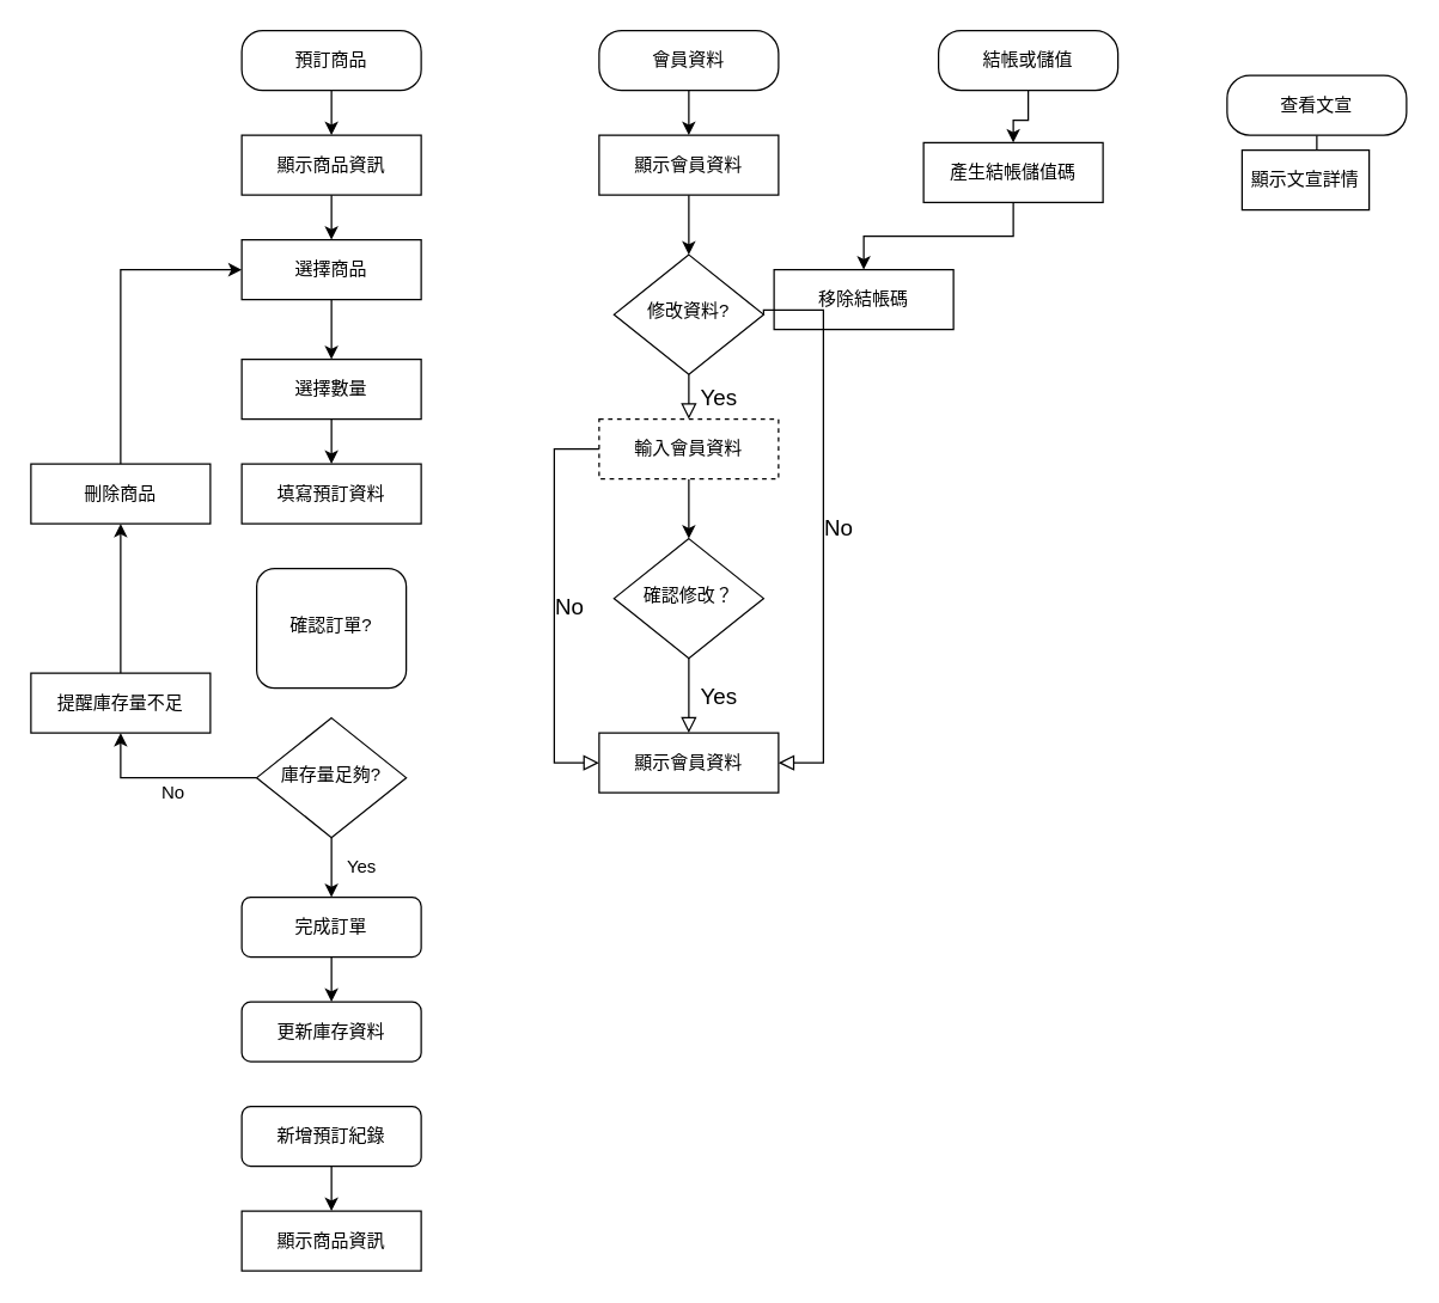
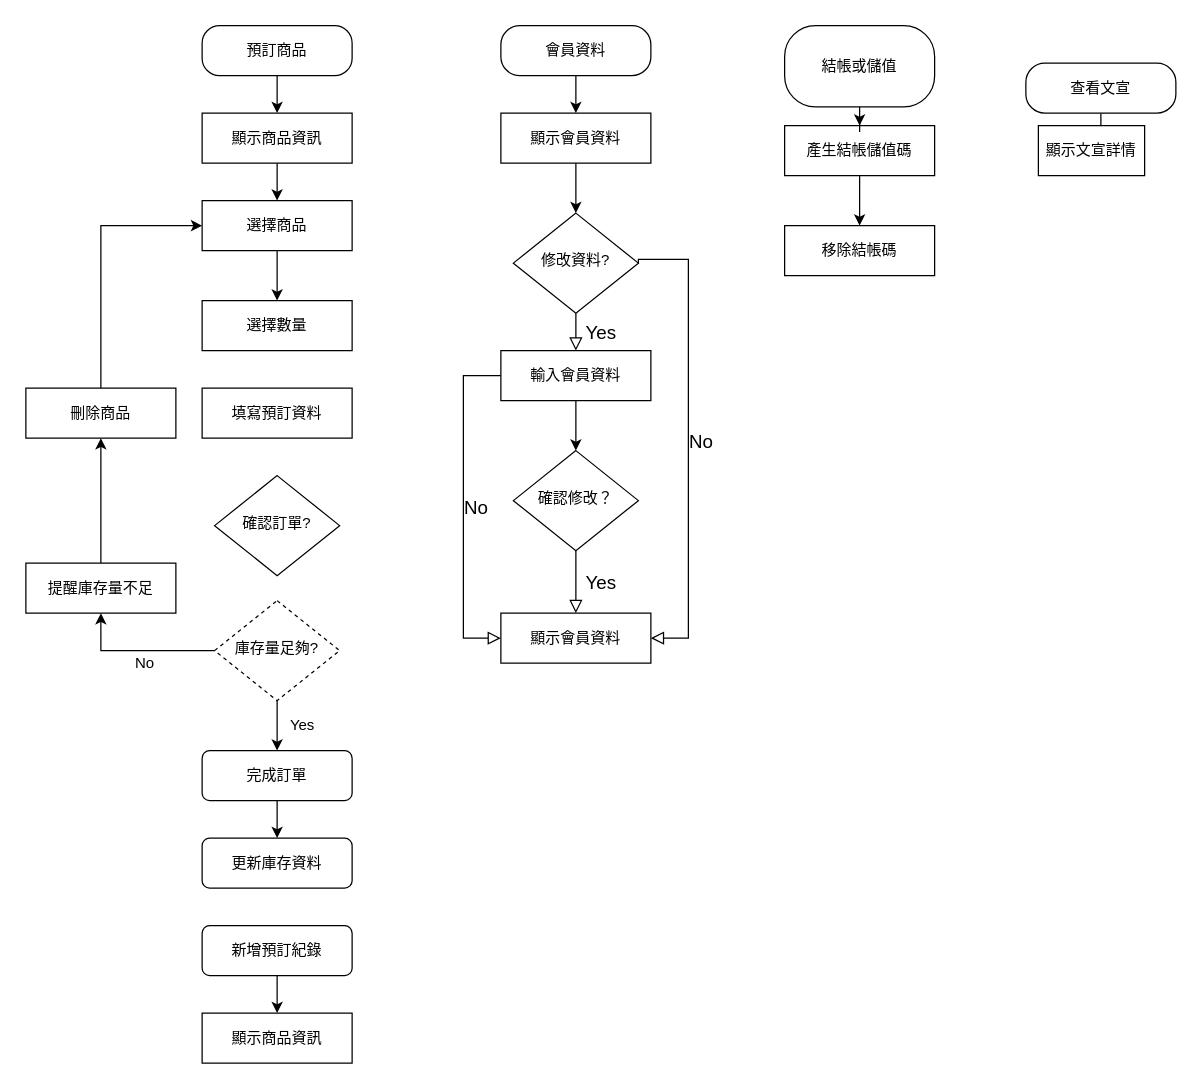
  <mxCell id="0" />
  <mxCell id="1" parent="0" />
  <mxCell id="2" style="edgeStyle=orthogonalEdgeStyle;rounded=0;orthogonalLoop=1;jettySize=auto;html=1;entryX=0.5;entryY=0;entryDx=0;entryDy=0;" parent="1" source="3" target="46" edge="1"><mxGeometry relative="1" as="geometry" /></mxCell>
  <mxCell id="3" value="預訂商品" style="rounded=1;whiteSpace=wrap;html=1;arcSize=35;" parent="1" vertex="1"><mxGeometry x="161" y="20" width="120" height="40" as="geometry" /></mxCell>
  <mxCell id="4" style="edgeStyle=orthogonalEdgeStyle;rounded=0;orthogonalLoop=1;jettySize=auto;html=1;entryX=0.5;entryY=0;entryDx=0;entryDy=0;" parent="1" source="5" target="47" edge="1"><mxGeometry relative="1" as="geometry" /></mxCell>
  <mxCell id="5" value="新增預訂紀錄" style="rounded=1;whiteSpace=wrap;html=1;" parent="1" vertex="1"><mxGeometry x="161" y="740" width="120" height="40" as="geometry" /></mxCell>
  <mxCell id="6" value="" style="edgeStyle=orthogonalEdgeStyle;rounded=0;orthogonalLoop=1;jettySize=auto;html=1;entryX=0.5;entryY=0;entryDx=0;entryDy=0;" parent="1" source="8" target="16" edge="1"><mxGeometry relative="1" as="geometry"><mxPoint x="221" y="600" as="targetPoint" /></mxGeometry></mxCell>
  <mxCell id="7" style="edgeStyle=orthogonalEdgeStyle;rounded=0;orthogonalLoop=1;jettySize=auto;html=1;entryX=0.5;entryY=1;entryDx=0;entryDy=0;" parent="1" source="8" target="13" edge="1"><mxGeometry relative="1" as="geometry" /></mxCell>
- <mxCell id="8" value="庫存量足夠?" style="rhombus;whiteSpace=wrap;html=1;shadow=0;fontFamily=Helvetica;fontSize=12;align=center;strokeWidth=1;spacing=6;spacingTop=-4;" parent="1" vertex="1"><mxGeometry x="171" y="480" width="100" height="80" as="geometry" /></mxCell>
+ <mxCell id="8" value="庫存量足夠?" style="rhombus;whiteSpace=wrap;html=1;shadow=0;fontFamily=Helvetica;fontSize=12;align=center;strokeWidth=1;spacing=6;spacingTop=-4;dashed=1;" parent="1" vertex="1"><mxGeometry x="171" y="480" width="100" height="80" as="geometry" /></mxCell>
  <mxCell id="9" value="更新庫存資料" style="rounded=1;whiteSpace=wrap;html=1;" parent="1" vertex="1"><mxGeometry x="161" y="670" width="120" height="40" as="geometry" /></mxCell>
  <mxCell id="10" value="Yes" style="text;html=1;align=center;verticalAlign=middle;resizable=0;points=[];autosize=1;" parent="1" vertex="1"><mxGeometry x="221" y="570" width="40" height="20" as="geometry" /></mxCell>
  <mxCell id="11" style="edgeStyle=orthogonalEdgeStyle;rounded=0;orthogonalLoop=1;jettySize=auto;html=1;entryX=0;entryY=0.5;entryDx=0;entryDy=0;exitX=0.5;exitY=0;exitDx=0;exitDy=0;" parent="1" source="35" target="30" edge="1"><mxGeometry relative="1" as="geometry"><Array as="points"><mxPoint x="80" y="280" /><mxPoint x="80" y="180" /></Array><mxPoint x="161" y="420" as="targetPoint" /></mxGeometry></mxCell>
  <mxCell id="12" style="edgeStyle=orthogonalEdgeStyle;rounded=0;orthogonalLoop=1;jettySize=auto;html=1;entryX=0.5;entryY=1;entryDx=0;entryDy=0;" parent="1" source="13" target="35" edge="1"><mxGeometry relative="1" as="geometry" /></mxCell>
  <mxCell id="13" value="提醒庫存量不足" style="rounded=1;whiteSpace=wrap;html=1;arcSize=0;" parent="1" vertex="1"><mxGeometry x="20" y="450" width="120" height="40" as="geometry" /></mxCell>
  <mxCell id="14" value="No" style="text;html=1;align=center;verticalAlign=middle;resizable=0;points=[];autosize=1;" parent="1" vertex="1"><mxGeometry x="100" y="520" width="30" height="20" as="geometry" /></mxCell>
  <mxCell id="15" style="edgeStyle=orthogonalEdgeStyle;rounded=0;orthogonalLoop=1;jettySize=auto;html=1;entryX=0.5;entryY=0;entryDx=0;entryDy=0;" parent="1" source="16" target="9" edge="1"><mxGeometry relative="1" as="geometry" /></mxCell>
  <mxCell id="16" value="完成訂單" style="rounded=1;whiteSpace=wrap;html=1;" parent="1" vertex="1"><mxGeometry x="161" y="600" width="120" height="40" as="geometry" /></mxCell>
  <mxCell id="17" style="edgeStyle=orthogonalEdgeStyle;rounded=0;orthogonalLoop=1;jettySize=auto;html=1;entryX=0.5;entryY=0;entryDx=0;entryDy=0;" parent="1" source="18" target="25" edge="1"><mxGeometry relative="1" as="geometry" /></mxCell>
  <mxCell id="18" value="會員資料" style="rounded=1;whiteSpace=wrap;html=1;fontSize=12;glass=0;strokeWidth=1;shadow=0;arcSize=38;" parent="1" vertex="1"><mxGeometry x="400" y="20" width="120" height="40" as="geometry" /></mxCell>
  <mxCell id="19" value="修改資料?" style="rhombus;whiteSpace=wrap;html=1;shadow=0;fontFamily=Helvetica;fontSize=12;align=center;strokeWidth=1;spacing=6;spacingTop=-4;" parent="1" vertex="1"><mxGeometry x="410" y="170" width="100" height="80" as="geometry" /></mxCell>
  <mxCell id="20" value="" style="edgeStyle=orthogonalEdgeStyle;rounded=0;orthogonalLoop=1;jettySize=auto;html=1;" parent="1" source="21" target="23" edge="1"><mxGeometry relative="1" as="geometry" /></mxCell>
- <mxCell id="21" value="輸入會員資料" style="rounded=1;whiteSpace=wrap;html=1;fontSize=12;glass=0;strokeWidth=1;shadow=0;arcSize=0;dashed=1;" parent="1" vertex="1"><mxGeometry x="400" y="280" width="120" height="40" as="geometry" /></mxCell>
+ <mxCell id="21" value="輸入會員資料" style="rounded=1;whiteSpace=wrap;html=1;fontSize=12;glass=0;strokeWidth=1;shadow=0;arcSize=0;" parent="1" vertex="1"><mxGeometry x="400" y="280" width="120" height="40" as="geometry" /></mxCell>
  <mxCell id="22" value="顯示會員資料" style="rounded=1;whiteSpace=wrap;html=1;fontSize=12;glass=0;strokeWidth=1;shadow=0;arcSize=0;" parent="1" vertex="1"><mxGeometry x="400" y="490" width="120" height="40" as="geometry" /></mxCell>
  <mxCell id="23" value="確認修改？" style="rhombus;whiteSpace=wrap;html=1;shadow=0;fontFamily=Helvetica;fontSize=12;align=center;strokeWidth=1;spacing=6;spacingTop=-4;" parent="1" vertex="1"><mxGeometry x="410" y="360" width="100" height="80" as="geometry" /></mxCell>
  <mxCell id="24" style="edgeStyle=orthogonalEdgeStyle;rounded=0;orthogonalLoop=1;jettySize=auto;html=1;entryX=0.5;entryY=0;entryDx=0;entryDy=0;" parent="1" source="25" target="19" edge="1"><mxGeometry relative="1" as="geometry" /></mxCell>
  <mxCell id="25" value="顯示會員資料" style="rounded=1;whiteSpace=wrap;html=1;fontSize=12;glass=0;strokeWidth=1;shadow=0;arcSize=0;" parent="1" vertex="1"><mxGeometry x="400" y="90" width="120" height="40" as="geometry" /></mxCell>
  <mxCell id="26" style="edgeStyle=orthogonalEdgeStyle;rounded=0;orthogonalLoop=1;jettySize=auto;html=1;entryX=0.5;entryY=0;entryDx=0;entryDy=0;" parent="1" source="27" target="28" edge="1"><mxGeometry relative="1" as="geometry"><mxPoint x="687" y="180" as="targetPoint" /></mxGeometry></mxCell>
- <mxCell id="27" value="產生結帳儲值碼" style="rounded=1;whiteSpace=wrap;html=1;fontSize=12;glass=0;strokeWidth=1;shadow=0;arcSize=0;" parent="1" vertex="1"><mxGeometry x="617" y="95" width="120" height="40" as="geometry" /></mxCell>
- <mxCell id="28" value="移除結帳碼" style="rounded=1;whiteSpace=wrap;html=1;fontSize=12;glass=0;strokeWidth=1;shadow=0;arcSize=0;" parent="1" vertex="1"><mxGeometry x="517" y="180" width="120" height="40" as="geometry" /></mxCell>
+ <mxCell id="27" value="產生結帳儲值碼" style="rounded=1;whiteSpace=wrap;html=1;fontSize=12;glass=0;strokeWidth=1;shadow=0;arcSize=0;" parent="1" vertex="1"><mxGeometry x="627" y="100" width="120" height="40" as="geometry" /></mxCell>
+ <mxCell id="28" value="移除結帳碼" style="rounded=1;whiteSpace=wrap;html=1;fontSize=12;glass=0;strokeWidth=1;shadow=0;arcSize=0;" parent="1" vertex="1"><mxGeometry x="627" y="180" width="120" height="40" as="geometry" /></mxCell>
  <mxCell id="29" style="edgeStyle=orthogonalEdgeStyle;rounded=0;orthogonalLoop=1;jettySize=auto;html=1;entryX=0.5;entryY=0;entryDx=0;entryDy=0;" parent="1" source="30" target="32" edge="1"><mxGeometry relative="1" as="geometry" /></mxCell>
  <mxCell id="30" value="選擇商品" style="rounded=1;whiteSpace=wrap;html=1;fontSize=12;glass=0;strokeWidth=1;shadow=0;arcSize=0;" parent="1" vertex="1"><mxGeometry x="161" y="160" width="120" height="40" as="geometry" /></mxCell>
- <mxCell id="31" style="edgeStyle=orthogonalEdgeStyle;rounded=0;orthogonalLoop=1;jettySize=auto;html=1;entryX=0.5;entryY=0;entryDx=0;entryDy=0;" parent="1" source="32" target="34" edge="1"><mxGeometry relative="1" as="geometry" /></mxCell>
  <mxCell id="32" value="選擇數量" style="rounded=1;whiteSpace=wrap;html=1;fontSize=12;glass=0;strokeWidth=1;shadow=0;arcSize=0;" parent="1" vertex="1"><mxGeometry x="161" y="240" width="120" height="40" as="geometry" /></mxCell>
- <mxCell id="33" value="確認訂單?" style="whiteSpace=wrap;html=1;shadow=0;fontFamily=Helvetica;fontSize=12;align=center;strokeWidth=1;spacing=6;spacingTop=-4;rounded=1;" parent="1" vertex="1"><mxGeometry x="171" y="380" width="100" height="80" as="geometry" /></mxCell>
+ <mxCell id="33" value="確認訂單?" style="rhombus;whiteSpace=wrap;html=1;shadow=0;fontFamily=Helvetica;fontSize=12;align=center;strokeWidth=1;spacing=6;spacingTop=-4;" parent="1" vertex="1"><mxGeometry x="171" y="380" width="100" height="80" as="geometry" /></mxCell>
  <mxCell id="34" value="填寫預訂資料" style="rounded=1;whiteSpace=wrap;html=1;arcSize=0;" parent="1" vertex="1"><mxGeometry x="161" y="310" width="120" height="40" as="geometry" /></mxCell>
  <mxCell id="35" value="刪除商品" style="rounded=1;whiteSpace=wrap;html=1;arcSize=0;" parent="1" vertex="1"><mxGeometry x="20" y="310" width="120" height="40" as="geometry" /></mxCell>
  <mxCell id="36" value="No" style="edgeStyle=orthogonalEdgeStyle;rounded=0;html=1;jettySize=auto;orthogonalLoop=1;fontSize=15;endArrow=block;endFill=0;endSize=8;strokeWidth=1;shadow=0;labelBackgroundColor=none;exitX=1;exitY=0.5;exitDx=0;exitDy=0;entryX=1;entryY=0.5;entryDx=0;entryDy=0;" parent="1" source="19" target="22" edge="1"><mxGeometry y="10" relative="1" as="geometry"><mxPoint as="offset" /><mxPoint x="977" y="206.87" as="sourcePoint" /><Array as="points"><mxPoint x="510" y="207" /><mxPoint x="550" y="207" /><mxPoint x="550" y="510" /></Array><mxPoint x="989" y="610.62" as="targetPoint" /></mxGeometry></mxCell>
  <mxCell id="37" value="Yes" style="rounded=0;html=1;jettySize=auto;orthogonalLoop=1;fontSize=15;endArrow=block;endFill=0;endSize=8;strokeWidth=1;shadow=0;labelBackgroundColor=none;edgeStyle=orthogonalEdgeStyle;exitX=0.5;exitY=1;exitDx=0;exitDy=0;entryX=0.5;entryY=0;entryDx=0;entryDy=0;" parent="1" source="19" target="21" edge="1"><mxGeometry y="20" relative="1" as="geometry"><mxPoint as="offset" /><mxPoint x="630" y="275" as="sourcePoint" /><mxPoint x="630" y="360" as="targetPoint" /><Array as="points"><mxPoint x="460" y="260" /><mxPoint x="460" y="260" /></Array></mxGeometry></mxCell>
  <mxCell id="38" value="Yes" style="rounded=0;html=1;jettySize=auto;orthogonalLoop=1;fontSize=15;endArrow=block;endFill=0;endSize=8;strokeWidth=1;shadow=0;labelBackgroundColor=none;edgeStyle=orthogonalEdgeStyle;exitX=0.5;exitY=1;exitDx=0;exitDy=0;entryX=0.5;entryY=0;entryDx=0;entryDy=0;" parent="1" source="23" target="22" edge="1"><mxGeometry y="20" relative="1" as="geometry"><mxPoint as="offset" /><mxPoint x="470" y="260" as="sourcePoint" /><mxPoint x="470" y="290" as="targetPoint" /><Array as="points"><mxPoint x="460" y="470" /><mxPoint x="460" y="470" /></Array></mxGeometry></mxCell>
  <mxCell id="39" value="No" style="edgeStyle=orthogonalEdgeStyle;rounded=0;html=1;jettySize=auto;orthogonalLoop=1;fontSize=15;endArrow=block;endFill=0;endSize=8;strokeWidth=1;shadow=0;labelBackgroundColor=none;exitX=0;exitY=0.5;exitDx=0;exitDy=0;entryX=0;entryY=0.5;entryDx=0;entryDy=0;" parent="1" source="21" target="22" edge="1"><mxGeometry y="10" relative="1" as="geometry"><mxPoint as="offset" /><mxPoint x="520" y="220" as="sourcePoint" /><Array as="points"><mxPoint x="370" y="300" /><mxPoint x="370" y="510" /></Array><mxPoint x="530" y="520" as="targetPoint" /></mxGeometry></mxCell>
  <mxCell id="40" style="edgeStyle=orthogonalEdgeStyle;rounded=0;orthogonalLoop=1;jettySize=auto;html=1;entryX=0.5;entryY=0;entryDx=0;entryDy=0;" parent="1" source="41" target="27" edge="1"><mxGeometry relative="1" as="geometry" /></mxCell>
- <mxCell id="41" value="結帳或儲值" style="rounded=1;whiteSpace=wrap;html=1;fontSize=12;glass=0;strokeWidth=1;shadow=0;arcSize=38;" parent="1" vertex="1"><mxGeometry x="627" y="20" width="120" height="40" as="geometry" /></mxCell>
+ <mxCell id="41" value="結帳或儲值" style="rounded=1;whiteSpace=wrap;html=1;fontSize=12;glass=0;strokeWidth=1;shadow=0;arcSize=38;" parent="1" vertex="1"><mxGeometry x="627" y="20" width="120" height="65" as="geometry" /></mxCell>
  <mxCell id="42" style="edgeStyle=orthogonalEdgeStyle;rounded=0;orthogonalLoop=1;jettySize=auto;html=1;entryX=0.5;entryY=0;entryDx=0;entryDy=0;" parent="1" source="43" target="44" edge="1"><mxGeometry relative="1" as="geometry"><mxPoint x="890" y="100" as="targetPoint" /></mxGeometry></mxCell>
  <mxCell id="43" value="查看文宣" style="rounded=1;whiteSpace=wrap;html=1;fontSize=12;glass=0;strokeWidth=1;shadow=0;arcSize=38;" parent="1" vertex="1"><mxGeometry x="820" y="50" width="120" height="40" as="geometry" /></mxCell>
  <mxCell id="44" value="顯示文宣詳情" style="rounded=1;whiteSpace=wrap;html=1;fontSize=12;glass=0;strokeWidth=1;shadow=0;arcSize=0;" parent="1" vertex="1"><mxGeometry x="830" y="100" width="85" height="40" as="geometry" /></mxCell>
  <mxCell id="45" style="edgeStyle=orthogonalEdgeStyle;rounded=0;orthogonalLoop=1;jettySize=auto;html=1;entryX=0.5;entryY=0;entryDx=0;entryDy=0;" parent="1" source="46" target="30" edge="1"><mxGeometry relative="1" as="geometry" /></mxCell>
  <mxCell id="46" value="顯示商品資訊" style="rounded=1;whiteSpace=wrap;html=1;fontSize=12;glass=0;strokeWidth=1;shadow=0;arcSize=0;" parent="1" vertex="1"><mxGeometry x="161" y="90" width="120" height="40" as="geometry" /></mxCell>
  <mxCell id="47" value="顯示商品資訊" style="rounded=1;whiteSpace=wrap;html=1;fontSize=12;glass=0;strokeWidth=1;shadow=0;arcSize=0;" parent="1" vertex="1"><mxGeometry x="161" y="810" width="120" height="40" as="geometry" /></mxCell>
